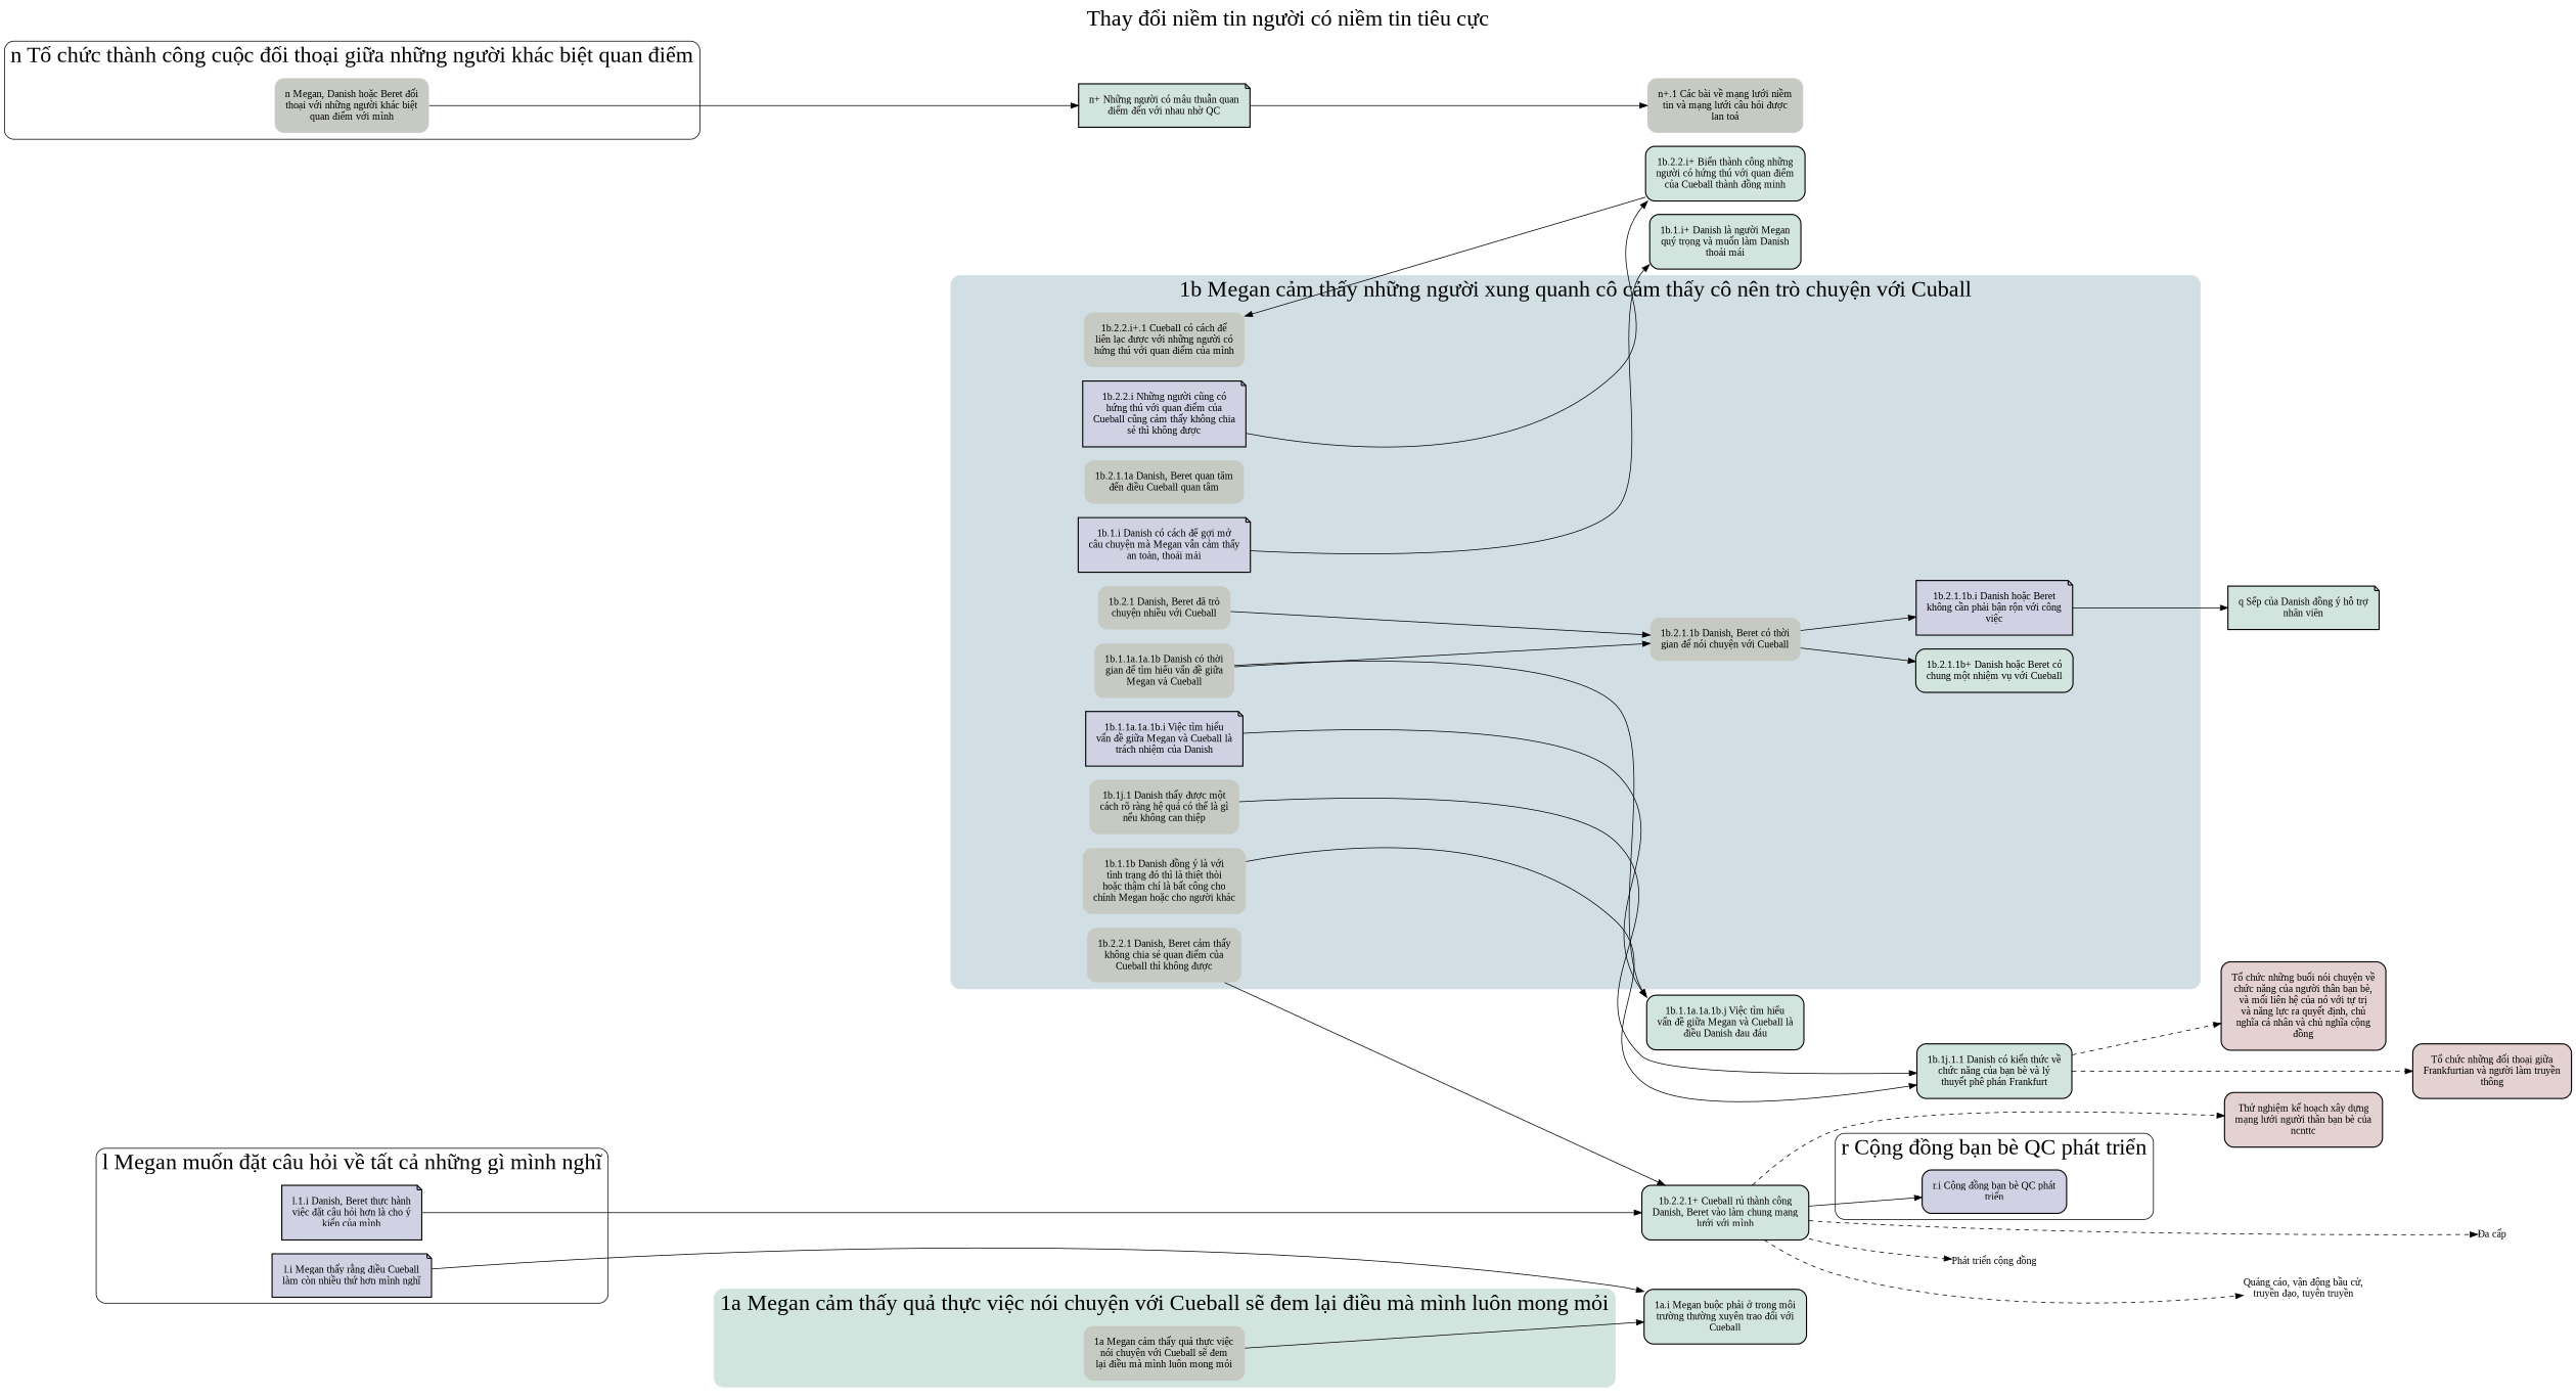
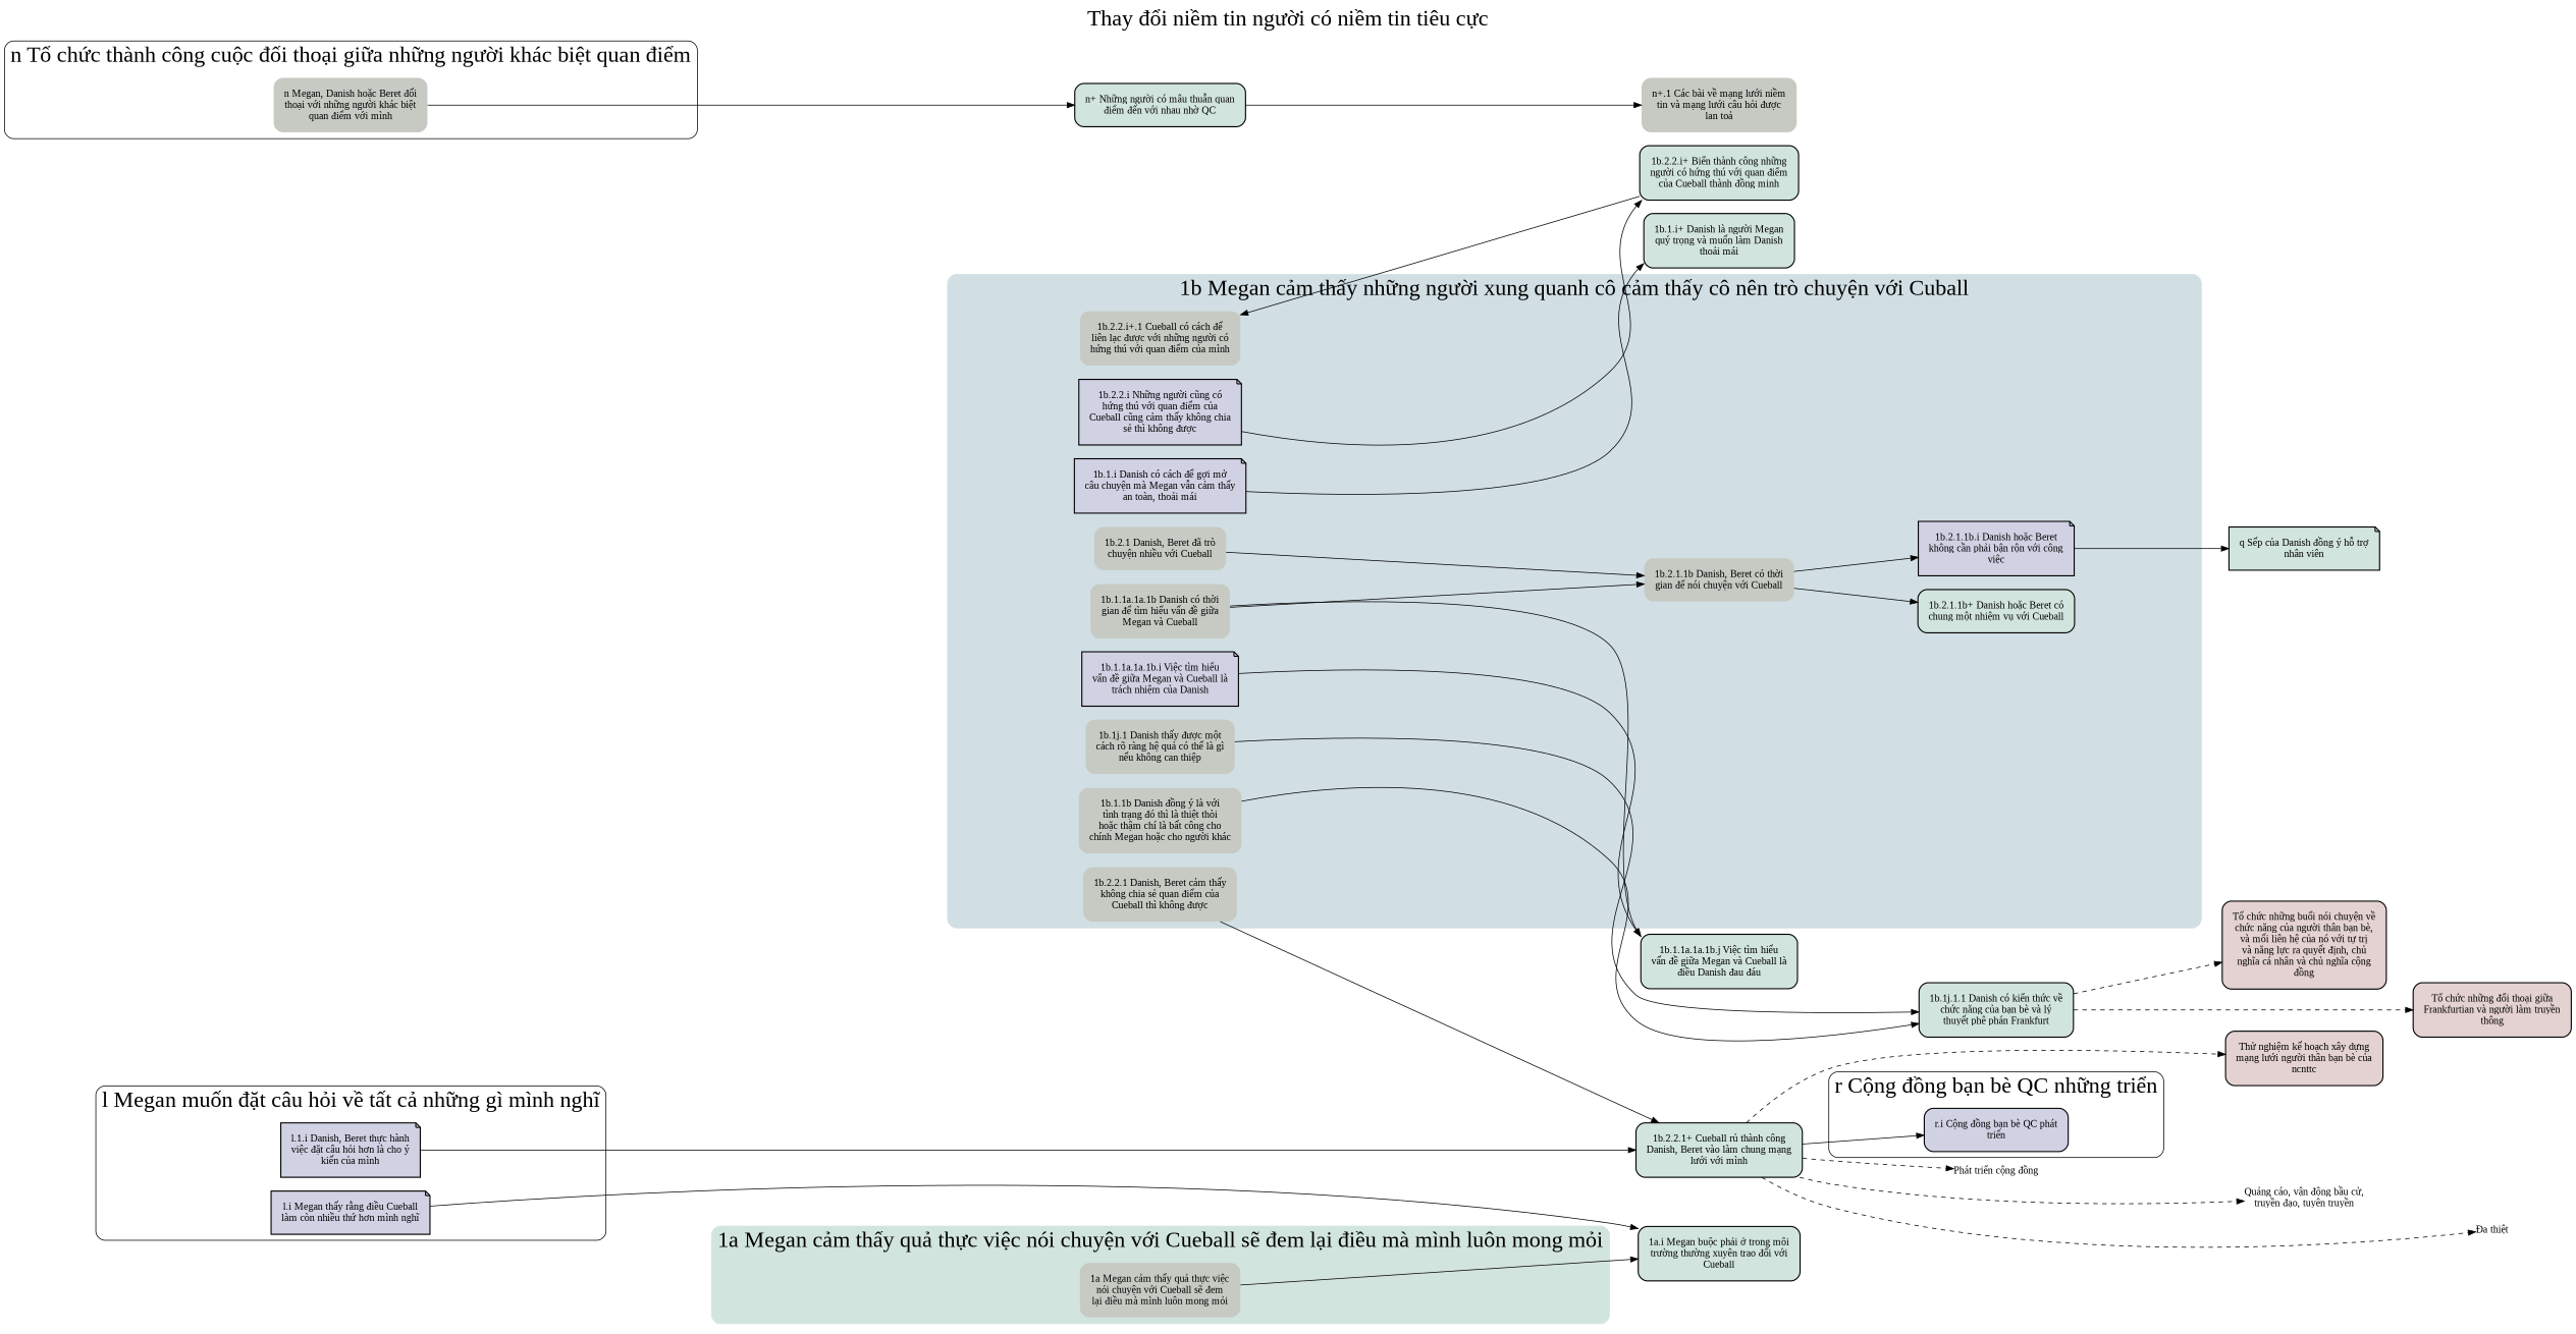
  digraph {
    fontname="Liberation Serif"
    fontsize=30
    label="Thay đổi niềm tin người có niềm tin tiêu cực"
    labelloc=t
    rankdir=LR
    style=rounded
    node [fillcolor="#c6cac3" fontname="Liberation Serif" margin=0.2 shape=plaintext style="filled, rounded" penwidth=1.5]
    edge [fontname="Liberation Serif" minlen=1 penwidth=1]
    n1 [label="1b.2.2.i+.1 Cueball có cách để\nliên lạc được với những người có\nhứng thú với quan điểm của mình" penwidth=""]
    n2 [label="1b.2.2.1 Danish, Beret cảm thấy\nkhông chia sẻ quan điểm của\nCueball thì không được" penwidth=""]
-   n3 [label="1b.2.1.1a Danish, Beret quan tâm\nđến điều Cueball quan tâm" penwidth=""]
    n4 [label="1b.2.1.1b Danish, Beret có thời\ngian để nói chuyện với Cueball" penwidth=""]
    n5 [label="1b.2.1 Danish, Beret đã trò\nchuyện nhiều với Cueball" penwidth=""]
    n6 [label="1b.1j.1 Danish thấy được một\ncách rõ ràng hệ quả có thể là gì\nnếu không can thiệp" penwidth=""]
    n7 [label="1b.1.1a.1a.1b Danish có thời\ngian để tìm hiểu vấn đề giữa\nMegan và Cueball" penwidth=""]
    n8 [label="1b.1.1b Danish đồng ý là với\ntình trạng đó thì là thiệt thòi\nhoặc thậm chí là bất công cho\nchính Megan hoặc cho người khác" penwidth=""]
    n9 [fillcolor="#D1E4DD" label="1b.2.1.1b+ Danish hoặc Beret có\nchung một nhiệm vụ với Cueball" shape=box]
    n10 [fillcolor="#D1D1E4" label="1b.2.2.i Những người cũng có\nhứng thú với quan điểm của\nCueball cũng cảm thấy không chia\nsẻ thì không được" shape=note]
    n11 [fillcolor="#D1D1E4" label="1b.2.1.1b.i Danish hoặc Beret\nkhông cần phải bận rộn với công\nviệc" shape=note]
    n12 [fillcolor="#D1D1E4" label="1b.1.1a.1a.1b.i Việc tìm hiểu\nvấn đề giữa Megan và Cueball là\ntrách nhiệm của Danish" shape=note]
    n13 [fillcolor="#D1D1E4" label="1b.1.i Danish có cách để gợi mở\ncâu chuyện mà Megan vẫn cảm thấy\nan toàn, thoải mái" shape=note]
    n14 [label="1a Megan cảm thấy quả thực việc\nnói chuyện với Cueball sẽ đem\nlại điều mà mình luôn mong mỏi" penwidth=""]
    n15 [fillcolor="#D1D1E4" label="l.1.i Danish, Beret thực hành\nviệc đặt câu hỏi hơn là cho ý\nkiến của mình" shape=note]
    n16 [fillcolor="#D1D1E4" label="l.i Megan thấy rằng điều Cueball\nlàm còn nhiều thứ hơn mình nghĩ" shape=note]
    n17 [fillcolor="#D1D1E4" label="r.i Cộng đồng bạn bè QC phát\ntriển" shape=box]
    n18 [label="n Megan, Danish hoặc Beret đối\nthoại với những người khác biệt\nquan điểm với mình" penwidth=""]
    n19 [fillcolor="#D1E4DD" label="1b.2.2.1+ Cueball rủ thành công\nDanish, Beret vào làm chung mạng\nlưới với mình" shape=box]
    n20 [fillcolor="#D1E4DD" label="1b.1j.1.1 Danish có kiến thức về\nchức năng của bạn bè và lý\nthuyết phê phán Frankfurt" shape=box]
    n21 [fillcolor="#D1E4DD" label="1b.1.1a.1a.1b.j Việc tìm hiểu\nvấn đề giữa Megan và Cueball là\nđiều Danish đau đáu" shape=box]
    n22 [fillcolor="#D1E4DD" label="1b.2.2.i+ Biến thành công những\nngười có hứng thú với quan điểm\ncủa Cueball thành đồng minh" shape=box]
    n23 [fillcolor="#D1E4DD" label="q Sếp của Danish đồng ý hỗ trợ\nnhân viên" shape=note]
    n24 [fillcolor="#D1E4DD" label="1b.1.i+ Danish là người Megan\nquý trọng và muốn làm Danish\nthoải mái" shape=box]
    n25 [fillcolor="#D1E4DD" label="1a.i Megan buộc phải ở trong môi\ntrường thường xuyên trao đổi với\nCueball" shape=box]
-   n26 [fillcolor="#D1E4DD" label="n+ Những người có mâu thuẫn quan\nđiểm đến với nhau nhờ QC" shape=note]
+   n26 [fillcolor="#D1E4DD" label="n+ Những người có mâu thuẫn quan\nđiểm đến với nhau nhờ QC" shape=box]
    n27 [fillcolor=white label="Quảng cáo, vận động bầu cử,\ntruyền đạo, tuyên truyền" shape=plain]
-   n28 [fillcolor=white label="Đa cấp" shape=plain]
+   n28 [fillcolor=white label="Đa thiệt" shape=plain]
    n29 [fillcolor=white label="Phát triển cộng đồng" shape=plain]
    n30 [fillcolor="#E4D1D1" label="Thử nghiệm kế hoạch xây dựng\nmạng lưới người thân bạn bè của\nncnttc" shape=polygon]
    n31 [fillcolor="#E4D1D1" label="Tổ chức những buổi nói chuyện về\nchức năng của người thân bạn bè,\nvà mối liên hệ của nó với tự trị\nvà năng lực ra quyết định, chủ\nnghĩa cá nhân và chủ nghĩa cộng\nđồng" shape=polygon]
    n32 [fillcolor="#E4D1D1" label="Tổ chức những đối thoại giữa\nFrankfurtian và người làm truyền\nthông" shape=polygon]
    n33 [label="n+.1 Các bài về mạng lưới niềm\ntin và mạng lưới câu hỏi được\nlan toả" penwidth=""]
    subgraph cluster_1 {
      color="#D1DFE4"
      label="1b Megan cảm thấy những người xung quanh cô cảm thấy cô nên trò chuyện với Cuball"
      style="filled, rounded"
      n1
      n2
-     n3
      n4
      n5
      n6
      n7
      n8
      n9
      n10
      n11
      n12
      n13
    }
    subgraph cluster_2 {
      color="#D1E4DD"
      label="1a Megan cảm thấy quả thực việc nói chuyện với Cueball sẽ đem lại điều mà mình luôn mong mỏi"
      style="filled, rounded"
      n14
    }
    subgraph cluster_3 {
      label="l Megan muốn đặt câu hỏi về tất cả những gì mình nghĩ"
      n15
      n16
    }
    subgraph cluster_4 {
-     label="r Cộng đồng bạn bè QC phát triển"
+     label="r Cộng đồng bạn bè QC những triển"
      n17
    }
    subgraph cluster_5 {
      label="m Những Megan trong friendlist QC sẽ làm điều tương tự"
    }
    subgraph cluster_6 {
      label="p Tổ chức thành công các buổi nói chuyện của người có chuyên môn"
    }
    subgraph cluster_7 {
      label="i Megan dám nói rằng \"tôi sẽ không để nỗi sợ chi phối mình\""
    }
    subgraph cluster_8 {
      label="q Các chủ doanh nghiệp đồng ý hỗ trợ nhân viên"
    }
    subgraph cluster_9 {
      label="o Tổ chức thành công những buổi chia sẻ vòng tròn"
    }
    subgraph cluster_10 {
      label="k Megan nghe được các câu chuyện của những người tương tự hoàn cảnh của mình"
    }
    subgraph cluster_11 {
      label="n Tổ chức thành công cuộc đối thoại giữa những người khác biệt quan điểm"
      n18
    }
    subgraph cluster_12 {
      label="j Megan sẽ không dựa vào cảm xúc để biện minh cho hành động của mình"
    }
    n2 -> n19
    n4 -> n9
    n4 -> n11 [minlen=""]
    n5 -> n4
    n6 -> n20
    n7 -> n4 [minlen=""]
    n7 -> n21 [minlen=""]
    n8 -> n20 [minlen=2]
    n10 -> n22
    n11 -> n23
    n12 -> n21
    n13 -> n24 [minlen=""]
    n14 -> n25
    n15 -> n19 [minlen=2]
    n16 -> n25 [minlen=2]
    n18 -> n26
    n19 -> n17
    n19 -> n27 [minlen=2 style=dashed]
    n19 -> n28 [minlen=3 style=dashed]
    n19 -> n29 [style=dashed]
    n19 -> n30 [minlen=2 style=dashed]
    n20 -> n31 [style=dashed]
    n20 -> n32 [minlen=2 style=dashed]
    n22 -> n1
    n26 -> n33
  }
